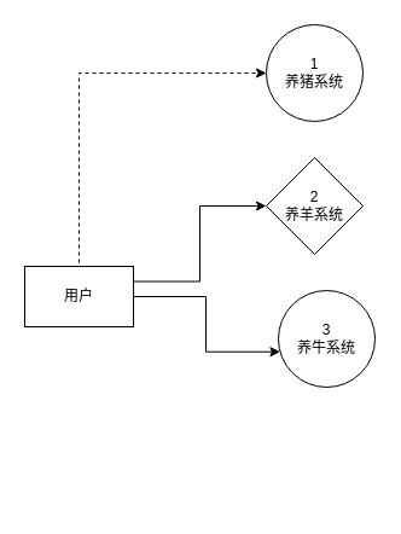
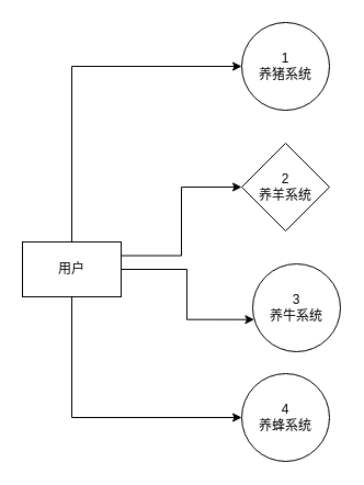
  <mxCell id="0" />
  <mxCell id="1" parent="0" />
- <mxCell id="2" style="edgeStyle=orthogonalEdgeStyle;rounded=0;orthogonalLoop=1;jettySize=auto;html=1;exitX=1;exitY=0;exitDx=0;exitDy=0;entryX=0;entryY=0.5;entryDx=0;entryDy=0;dashed=1;" edge="1" parent="1" source="6" target="9"><mxGeometry relative="1" as="geometry"><mxPoint x="180" y="50" as="targetPoint" /><Array as="points"><mxPoint x="65" y="220" /><mxPoint x="65" y="60" /></Array></mxGeometry></mxCell>
+ <mxCell id="2" style="edgeStyle=orthogonalEdgeStyle;rounded=0;orthogonalLoop=1;jettySize=auto;html=1;exitX=1;exitY=0;exitDx=0;exitDy=0;entryX=0;entryY=0.5;entryDx=0;entryDy=0;" edge="1" parent="1" source="6" target="9"><mxGeometry relative="1" as="geometry"><mxPoint x="180" y="50" as="targetPoint" /><Array as="points"><mxPoint x="65" y="220" /><mxPoint x="65" y="60" /></Array></mxGeometry></mxCell>
  <mxCell id="3" style="edgeStyle=orthogonalEdgeStyle;rounded=0;orthogonalLoop=1;jettySize=auto;html=1;exitX=1;exitY=0.25;exitDx=0;exitDy=0;entryX=0;entryY=0.5;entryDx=0;entryDy=0;" edge="1" parent="1" source="6" target="7"><mxGeometry relative="1" as="geometry" /></mxCell>
  <mxCell id="4" style="edgeStyle=orthogonalEdgeStyle;rounded=0;orthogonalLoop=1;jettySize=auto;html=1;exitX=1;exitY=0.5;exitDx=0;exitDy=0;entryX=0.018;entryY=0.634;entryDx=0;entryDy=0;entryPerimeter=0;" edge="1" parent="1" source="6" target="10"><mxGeometry relative="1" as="geometry" /></mxCell>
+ <mxCell id="5" style="edgeStyle=orthogonalEdgeStyle;rounded=0;orthogonalLoop=1;jettySize=auto;html=1;exitX=0.5;exitY=1;exitDx=0;exitDy=0;entryX=0;entryY=0.5;entryDx=0;entryDy=0;" edge="1" parent="1" source="6" target="8"><mxGeometry relative="1" as="geometry" /></mxCell>
  <mxCell id="6" value="用户" style="rounded=0;whiteSpace=wrap;html=1;" vertex="1" parent="1"><mxGeometry x="20" y="220" width="90" height="50" as="geometry" /></mxCell>
  <mxCell id="7" value="2&lt;br&gt;养羊系统" style="rhombus;whiteSpace=wrap;html=1;aspect=fixed;" vertex="1" parent="1"><mxGeometry x="220" y="130" width="80" height="80" as="geometry" /></mxCell>
+ <mxCell id="8" value="4&lt;br&gt;养蜂系统" style="ellipse;whiteSpace=wrap;html=1;aspect=fixed;" vertex="1" parent="1"><mxGeometry x="220" y="340" width="80" height="80" as="geometry" /></mxCell>
  <mxCell id="9" value="1&lt;br&gt;养猪系统" style="ellipse;whiteSpace=wrap;html=1;aspect=fixed;" vertex="1" parent="1"><mxGeometry x="220" y="20" width="80" height="80" as="geometry" /></mxCell>
  <mxCell id="10" value="3&lt;br&gt;养牛系统" style="ellipse;whiteSpace=wrap;html=1;aspect=fixed;" vertex="1" parent="1"><mxGeometry x="230" y="240" width="80" height="80" as="geometry" /></mxCell>
